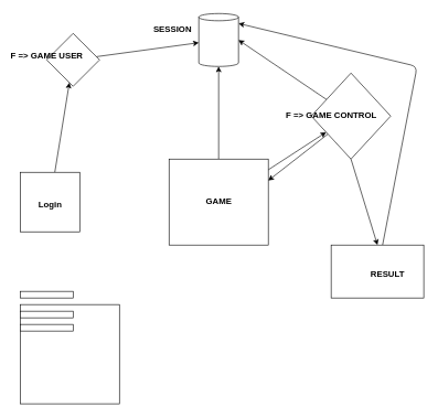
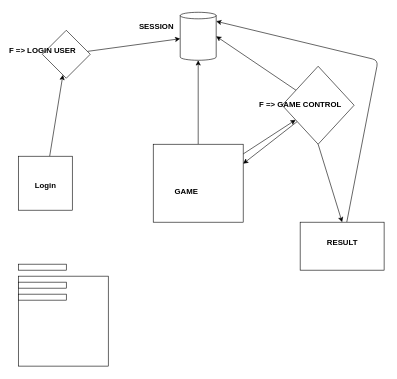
  <mxCell id="0" />
  <mxCell id="1" parent="0" />
  <mxCell id="2" style="edgeStyle=none;html=1;" edge="1" parent="1" source="3" target="6"><mxGeometry relative="1" as="geometry" /></mxCell>
  <mxCell id="3" value="" style="whiteSpace=wrap;html=1;aspect=fixed;" vertex="1" parent="1"><mxGeometry x="30" y="260" width="90" height="90" as="geometry" /></mxCell>
  <mxCell id="4" value="" style="shape=cylinder3;whiteSpace=wrap;html=1;boundedLbl=1;backgroundOutline=1;size=5.438;" vertex="1" parent="1"><mxGeometry x="300" y="20" width="60" height="80" as="geometry" /></mxCell>
  <mxCell id="5" style="edgeStyle=none;html=1;" edge="1" parent="1" source="6" target="4"><mxGeometry relative="1" as="geometry" /></mxCell>
  <mxCell id="6" value="" style="rhombus;whiteSpace=wrap;html=1;" vertex="1" parent="1"><mxGeometry x="70" y="50" width="80" height="80" as="geometry" /></mxCell>
  <mxCell id="7" value="&lt;font style=&quot;font-size: 13px;&quot;&gt;Login&lt;/font&gt;" style="text;strokeColor=none;fillColor=none;html=1;fontSize=24;fontStyle=1;verticalAlign=middle;align=center;" vertex="1" parent="1"><mxGeometry x="25" y="285" width="100" height="40" as="geometry" /></mxCell>
  <mxCell id="8" style="edgeStyle=none;html=1;entryX=0.5;entryY=1;entryDx=0;entryDy=0;entryPerimeter=0;fontSize=13;" edge="1" parent="1" source="11" target="4"><mxGeometry relative="1" as="geometry" /></mxCell>
  <mxCell id="9" style="edgeStyle=none;html=1;fontSize=13;" edge="1" parent="1" source="11" target="14"><mxGeometry relative="1" as="geometry" /></mxCell>
  <mxCell id="10" style="edgeStyle=none;html=1;entryX=0.5;entryY=0;entryDx=0;entryDy=0;fontSize=13;exitX=0.5;exitY=1;exitDx=0;exitDy=0;" edge="1" parent="1" source="14" target="17"><mxGeometry relative="1" as="geometry" /></mxCell>
  <mxCell id="11" value="" style="rounded=0;whiteSpace=wrap;html=1;fontSize=13;" vertex="1" parent="1"><mxGeometry x="255" y="240" width="150" height="130" as="geometry" /></mxCell>
  <mxCell id="12" style="edgeStyle=none;html=1;entryX=1;entryY=0.5;entryDx=0;entryDy=0;entryPerimeter=0;fontSize=13;" edge="1" parent="1" source="14" target="4"><mxGeometry relative="1" as="geometry" /></mxCell>
  <mxCell id="13" style="edgeStyle=none;html=1;entryX=1;entryY=0.25;entryDx=0;entryDy=0;fontSize=13;" edge="1" parent="1" source="14" target="11"><mxGeometry relative="1" as="geometry" /></mxCell>
  <mxCell id="14" value="" style="rhombus;whiteSpace=wrap;html=1;fontSize=13;" vertex="1" parent="1"><mxGeometry x="470" y="110" width="120" height="130" as="geometry" /></mxCell>
- <mxCell id="15" value="&lt;font style=&quot;font-size: 13px;&quot;&gt;GAME&lt;br&gt;&lt;/font&gt;" style="text;strokeColor=none;fillColor=none;html=1;fontSize=24;fontStyle=1;verticalAlign=middle;align=center;" vertex="1" parent="1"><mxGeometry x="280" y="280" width="100" height="40" as="geometry" /></mxCell>
+ <mxCell id="15" value="&lt;font style=&quot;font-size: 13px;&quot;&gt;GAME&lt;br&gt;&lt;/font&gt;" style="text;strokeColor=none;fillColor=none;html=1;fontSize=24;fontStyle=1;verticalAlign=middle;align=center;" vertex="1" parent="1"><mxGeometry x="260" y="295" width="100" height="40" as="geometry" /></mxCell>
  <mxCell id="16" style="edgeStyle=none;html=1;entryX=1;entryY=0;entryDx=0;entryDy=15;entryPerimeter=0;fontSize=13;" edge="1" parent="1" source="17" target="4"><mxGeometry relative="1" as="geometry"><Array as="points"><mxPoint x="630" y="100" /></Array></mxGeometry></mxCell>
  <mxCell id="17" value="" style="rounded=0;whiteSpace=wrap;html=1;fontSize=13;" vertex="1" parent="1"><mxGeometry x="500" y="370" width="140" height="80" as="geometry" /></mxCell>
- <mxCell id="18" value="&lt;font style=&quot;font-size: 13px;&quot;&gt;RESULT&lt;br&gt;&lt;/font&gt;" style="text;strokeColor=none;fillColor=none;html=1;fontSize=24;fontStyle=1;verticalAlign=middle;align=center;" vertex="1" parent="1"><mxGeometry x="535" y="390" width="100" height="40" as="geometry" /></mxCell>
- <mxCell id="19" value="&lt;font style=&quot;font-size: 13px;&quot;&gt;F =&amp;gt; GAME USER&lt;/font&gt;" style="text;strokeColor=none;fillColor=none;html=1;fontSize=24;fontStyle=1;verticalAlign=middle;align=center;" vertex="1" parent="1"><mxGeometry x="20" y="60" width="100" height="40" as="geometry" /></mxCell>
+ <mxCell id="18" value="&lt;font style=&quot;font-size: 13px;&quot;&gt;RESULT&lt;br&gt;&lt;/font&gt;" style="text;strokeColor=none;fillColor=none;html=1;fontSize=24;fontStyle=1;verticalAlign=middle;align=center;" vertex="1" parent="1"><mxGeometry x="520" y="380" width="100" height="40" as="geometry" /></mxCell>
+ <mxCell id="19" value="&lt;font style=&quot;font-size: 13px;&quot;&gt;F =&amp;gt; LOGIN USER&lt;/font&gt;" style="text;strokeColor=none;fillColor=none;html=1;fontSize=24;fontStyle=1;verticalAlign=middle;align=center;" vertex="1" parent="1"><mxGeometry x="20" y="60" width="100" height="40" as="geometry" /></mxCell>
  <mxCell id="20" value="&lt;font style=&quot;font-size: 13px;&quot;&gt;SESSION&lt;/font&gt;" style="text;strokeColor=none;fillColor=none;html=1;fontSize=24;fontStyle=1;verticalAlign=middle;align=center;" vertex="1" parent="1"><mxGeometry x="210" y="20" width="100" height="40" as="geometry" /></mxCell>
  <mxCell id="21" value="&lt;font style=&quot;font-size: 13px;&quot;&gt;F =&amp;gt; GAME CONTROL&lt;br&gt;&lt;/font&gt;" style="text;strokeColor=none;fillColor=none;html=1;fontSize=24;fontStyle=1;verticalAlign=middle;align=center;" vertex="1" parent="1"><mxGeometry x="450" y="150" width="100" height="40" as="geometry" /></mxCell>
  <mxCell id="22" value="" style="whiteSpace=wrap;html=1;aspect=fixed;fontSize=13;" vertex="1" parent="1"><mxGeometry x="30" y="460" width="150" height="150" as="geometry" /></mxCell>
  <mxCell id="23" value="" style="rounded=0;whiteSpace=wrap;html=1;fontSize=13;" vertex="1" parent="1"><mxGeometry x="30" y="470" width="80" height="10" as="geometry" /></mxCell>
  <mxCell id="24" value="" style="rounded=0;whiteSpace=wrap;html=1;fontSize=13;" vertex="1" parent="1"><mxGeometry x="30" y="490" width="80" height="10" as="geometry" /></mxCell>
  <mxCell id="25" value="" style="rounded=0;whiteSpace=wrap;html=1;fontSize=13;" vertex="1" parent="1"><mxGeometry x="30" y="440" width="80" height="10" as="geometry" /></mxCell>
